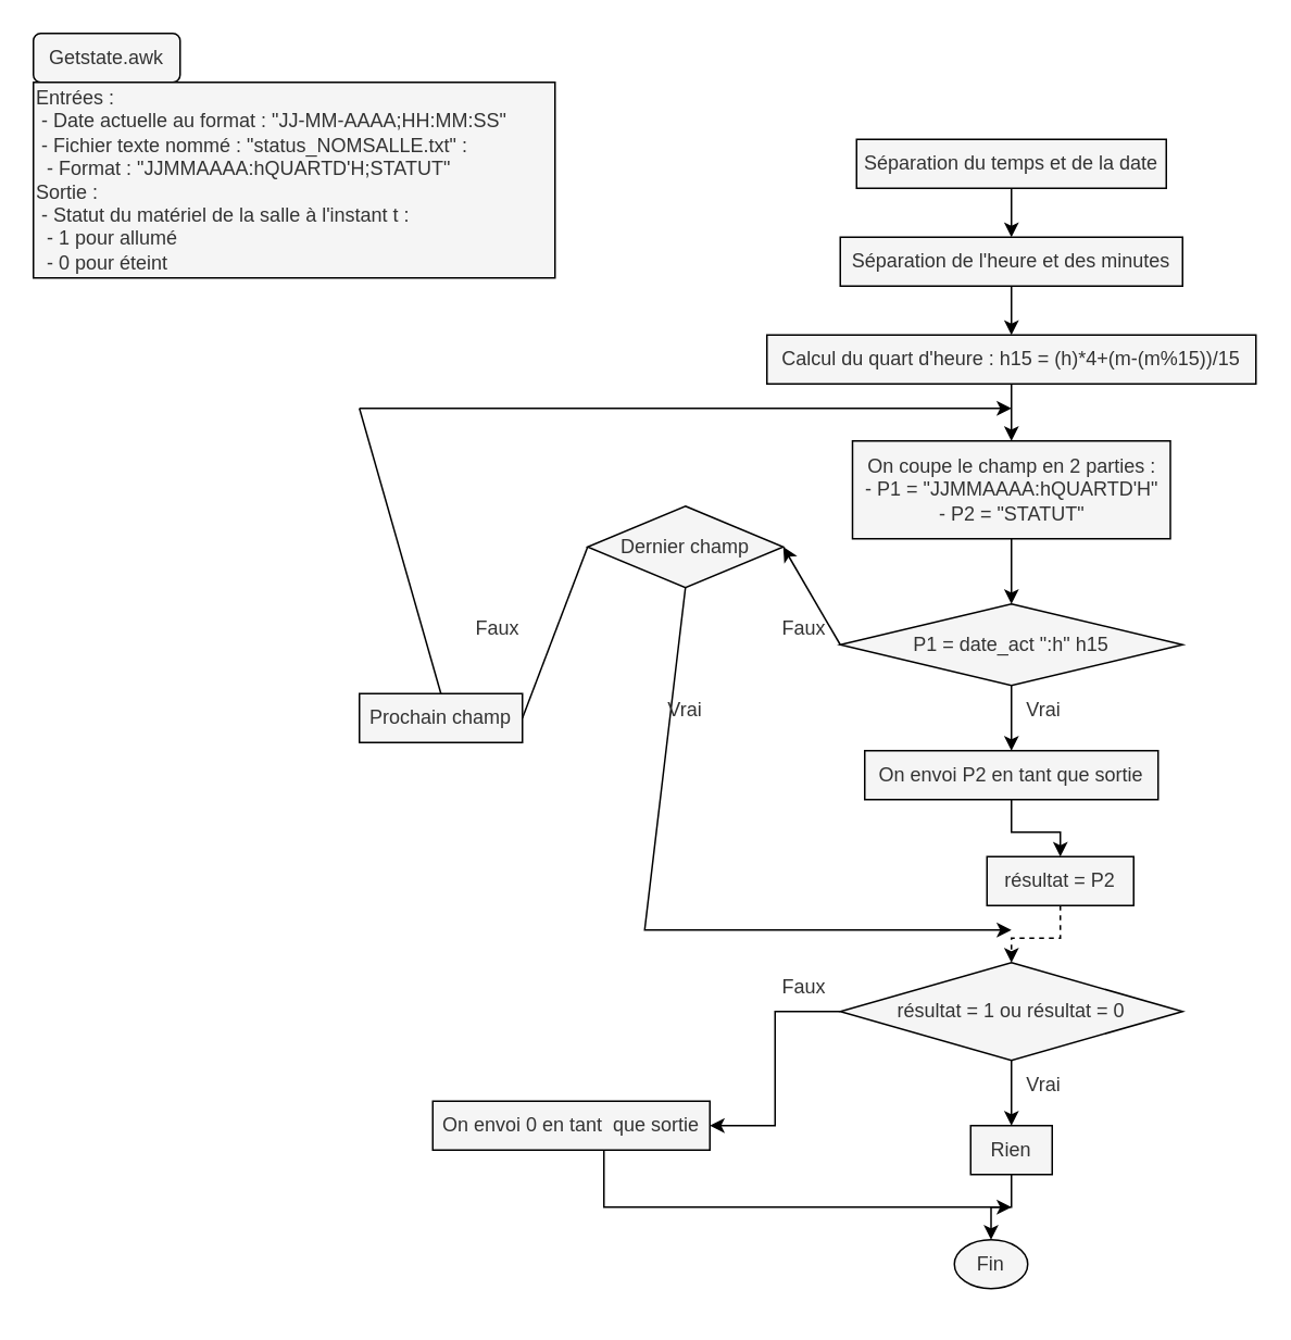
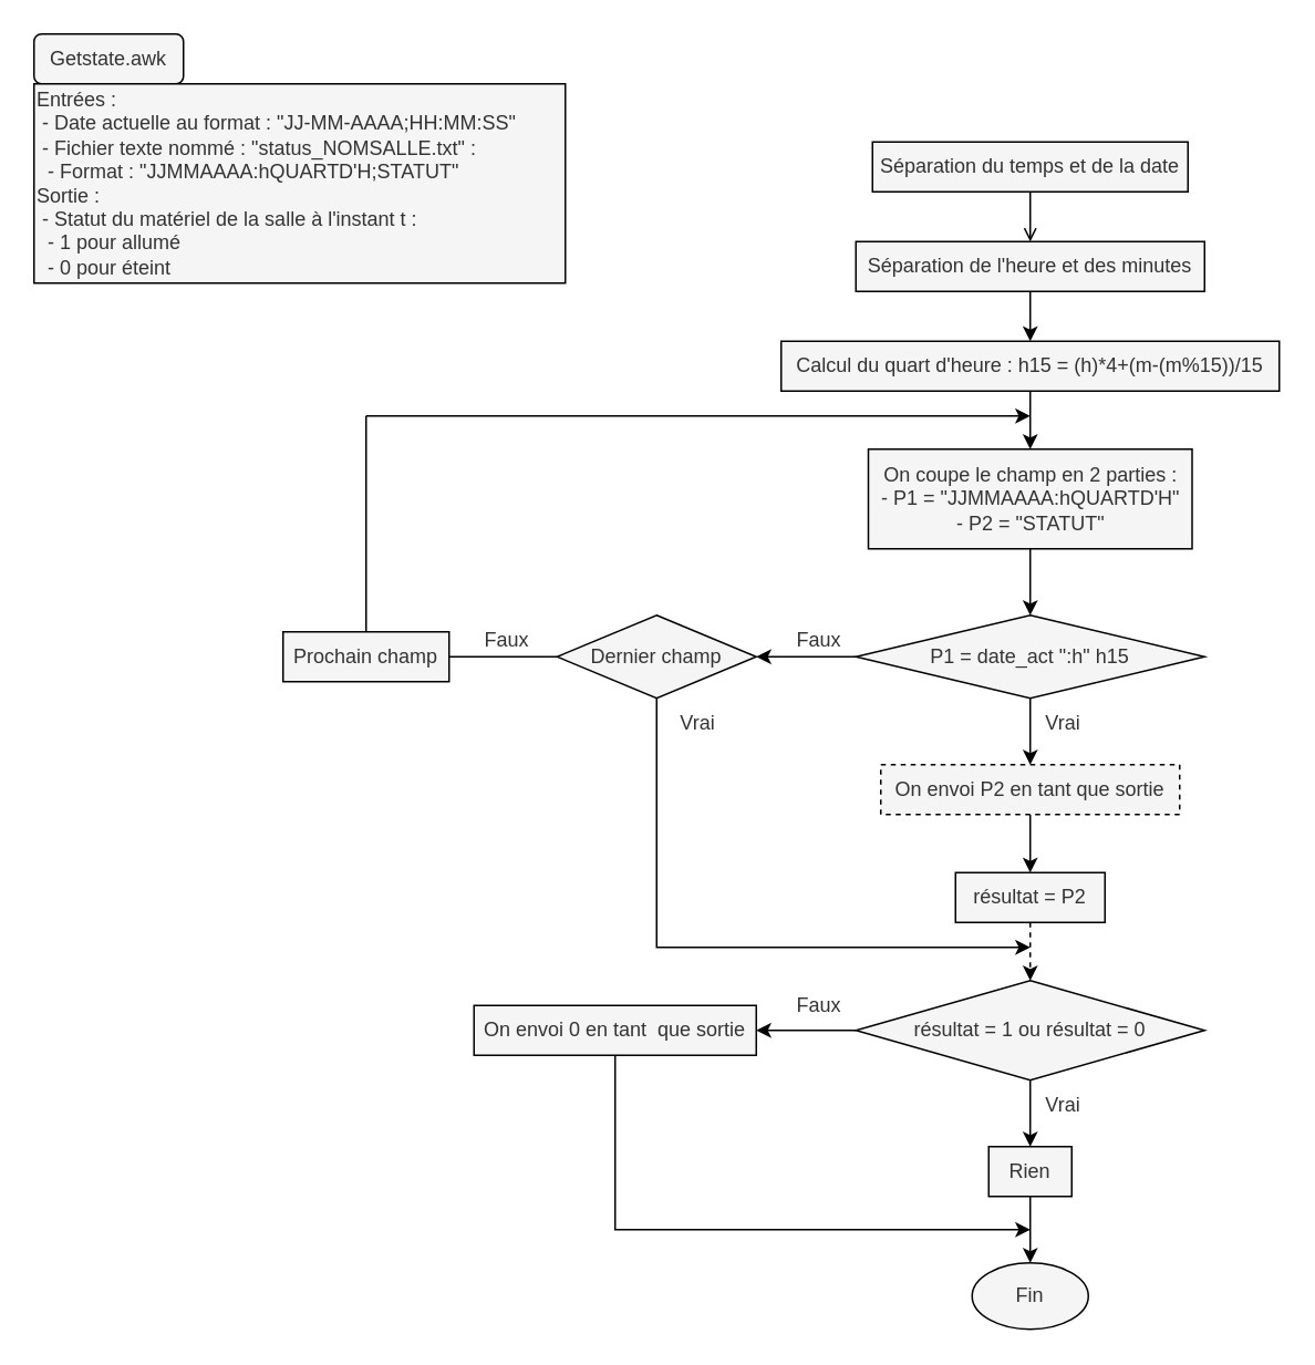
  <mxCell id="0" />
  <mxCell id="1" parent="0" />
  <mxCell id="2" value="Getstate.awk" style="whiteSpace=wrap;html=1;labelBackgroundColor=none;fillColor=#f5f5f5;strokeColor=#000000;fontColor=#333333;rounded=1;" vertex="1" parent="1"><mxGeometry y="20" width="90" height="30" as="geometry" x="20" /></mxCell>
  <mxCell id="3" value="Entrées : &lt;br&gt;&lt;span style=&quot;white-space: pre;&quot;&gt; &lt;/span&gt;- Date actuelle au format : &quot;JJ-MM-AAAA;HH:MM:SS&quot;&lt;br&gt;&lt;span style=&quot;white-space: pre;&quot;&gt; &lt;/span&gt;- Fichier texte nommé : &quot;status_NOMSALLE.txt&quot; :&lt;br&gt;&lt;span style=&quot;white-space: pre;&quot;&gt; &lt;/span&gt;&lt;span style=&quot;white-space: pre;&quot;&gt; &lt;/span&gt;- Format : &quot;JJMMAAAA:hQUARTD'H;STATUT&quot;&lt;br&gt;Sortie : &lt;br&gt;&lt;span style=&quot;white-space: pre;&quot;&gt; &lt;/span&gt;- Statut du matériel de la salle à l'instant t :&lt;br&gt;&lt;span style=&quot;white-space: pre;&quot;&gt; &lt;/span&gt;&lt;span style=&quot;white-space: pre;&quot;&gt; &lt;/span&gt;- 1 pour allumé&lt;br&gt;&lt;span style=&quot;white-space: pre;&quot;&gt; &lt;/span&gt;&lt;span style=&quot;white-space: pre;&quot;&gt; &lt;/span&gt;- 0 pour éteint" style="rounded=0;whiteSpace=wrap;html=1;align=left;labelBackgroundColor=none;fillColor=#f5f5f5;strokeColor=#000000;fontColor=#333333;" vertex="1" parent="1"><mxGeometry y="50" width="320" height="120" as="geometry" x="20" /></mxCell>
- <mxCell id="4" style="edgeStyle=orthogonalEdgeStyle;rounded=0;orthogonalLoop=1;jettySize=auto;html=1;exitX=0.5;exitY=1;exitDx=0;exitDy=0;entryX=0.5;entryY=0;entryDx=0;entryDy=0;fontColor=#000000;labelBackgroundColor=none;fillColor=#f5f5f5;strokeColor=#000000;" edge="1" parent="1" source="5" target="7"><mxGeometry relative="1" as="geometry" /></mxCell>
+ <mxCell id="4" style="edgeStyle=orthogonalEdgeStyle;rounded=0;orthogonalLoop=1;jettySize=auto;html=1;exitX=0.5;exitY=1;exitDx=0;exitDy=0;entryX=0.5;entryY=0;entryDx=0;entryDy=0;fontColor=#000000;labelBackgroundColor=none;fillColor=#f5f5f5;strokeColor=#000000;endArrow=open;" edge="1" parent="1" source="5" target="7"><mxGeometry relative="1" as="geometry" /></mxCell>
  <mxCell id="5" value="Séparation du temps et de la date" style="rounded=0;whiteSpace=wrap;html=1;labelBackgroundColor=none;fillColor=#f5f5f5;strokeColor=#000000;fontColor=#333333;" vertex="1" parent="1"><mxGeometry x="525" y="85" width="190" height="30" as="geometry" /></mxCell>
  <mxCell id="6" style="edgeStyle=orthogonalEdgeStyle;rounded=0;orthogonalLoop=1;jettySize=auto;html=1;exitX=0.5;exitY=1;exitDx=0;exitDy=0;fontColor=#000000;labelBackgroundColor=none;fillColor=#f5f5f5;strokeColor=#000000;" edge="1" parent="1" source="7" target="8"><mxGeometry relative="1" as="geometry" /></mxCell>
  <mxCell id="7" value="Séparation de l'heure et des minutes" style="rounded=0;whiteSpace=wrap;html=1;labelBackgroundColor=none;fillColor=#f5f5f5;strokeColor=#000000;fontColor=#333333;" vertex="1" parent="1"><mxGeometry x="515" y="145" width="210" height="30" as="geometry" /></mxCell>
  <mxCell id="8" value="Calcul du quart d'heure :&amp;nbsp;h15 = (h)*4+(m-(m%15))/15" style="rounded=0;whiteSpace=wrap;html=1;labelBackgroundColor=none;fillColor=#f5f5f5;strokeColor=#000000;fontColor=#333333;" vertex="1" parent="1"><mxGeometry x="470" y="205" width="300" height="30" as="geometry" /></mxCell>
  <mxCell id="9" value="On coupe le champ en 2 parties :&lt;br&gt;- P1 = &quot;JJMMAAAA:hQUARTD'H&quot;&lt;br&gt;- P2 = &quot;STATUT&quot;" style="rounded=0;whiteSpace=wrap;html=1;labelBackgroundColor=none;fillColor=#f5f5f5;strokeColor=#000000;fontColor=#333333;" vertex="1" parent="1"><mxGeometry x="522.5" y="270" width="195" height="60" as="geometry" /></mxCell>
  <mxCell id="10" value="P1 = date_act &quot;:h&quot; h15" style="rhombus;whiteSpace=wrap;html=1;labelBackgroundColor=none;fillColor=#f5f5f5;strokeColor=#000000;fontColor=#333333;" vertex="1" parent="1"><mxGeometry x="515" y="370" width="210" height="50" as="geometry" /></mxCell>
  <mxCell id="11" value="Vrai" style="text;html=1;align=center;verticalAlign=middle;whiteSpace=wrap;rounded=0;labelBackgroundColor=none;fillColor=none;strokeColor=none;fontColor=#333333;" vertex="1" parent="1"><mxGeometry x="610" y="420" width="60" height="30" as="geometry" /></mxCell>
  <mxCell id="12" value="Faux" style="text;html=1;align=center;verticalAlign=middle;whiteSpace=wrap;rounded=0;labelBackgroundColor=none;fillColor=none;strokeColor=none;fontColor=#333333;" vertex="1" parent="1"><mxGeometry x="462.5" y="370" width="60" height="30" as="geometry" /></mxCell>
  <mxCell id="13" value="" style="endArrow=classic;html=1;rounded=0;exitX=0.5;exitY=1;exitDx=0;exitDy=0;entryX=0.5;entryY=0;entryDx=0;entryDy=0;fontColor=#000000;labelBackgroundColor=none;fillColor=#f5f5f5;strokeColor=#000000;" edge="1" parent="1" source="9" target="10"><mxGeometry width="50" height="50" relative="1" as="geometry"><mxPoint x="530" y="490" as="sourcePoint" /><mxPoint x="580" y="440" as="targetPoint" /></mxGeometry></mxCell>
  <mxCell id="14" value="" style="endArrow=classic;html=1;rounded=0;exitX=0.5;exitY=1;exitDx=0;exitDy=0;entryX=0.5;entryY=0;entryDx=0;entryDy=0;fontColor=#000000;labelBackgroundColor=none;fillColor=#f5f5f5;strokeColor=#000000;" edge="1" parent="1" source="8" target="9"><mxGeometry width="50" height="50" relative="1" as="geometry"><mxPoint x="530" y="390" as="sourcePoint" /><mxPoint x="580" y="340" as="targetPoint" /></mxGeometry></mxCell>
- <mxCell id="15" value="Prochain champ" style="rounded=0;whiteSpace=wrap;html=1;labelBackgroundColor=none;fillColor=#f5f5f5;strokeColor=#000000;fontColor=#333333;" vertex="1" parent="1"><mxGeometry x="220" y="425" width="100" height="30" as="geometry" /></mxCell>
+ <mxCell id="15" value="Prochain champ" style="rounded=0;whiteSpace=wrap;html=1;labelBackgroundColor=none;fillColor=#f5f5f5;strokeColor=#000000;fontColor=#333333;" vertex="1" parent="1"><mxGeometry x="170" y="380" width="100" height="30" as="geometry" /></mxCell>
  <mxCell id="16" value="" style="endArrow=none;html=1;rounded=0;exitX=0.5;exitY=0;exitDx=0;exitDy=0;fontColor=#000000;labelBackgroundColor=none;fillColor=#f5f5f5;strokeColor=#000000;" edge="1" parent="1" source="15"><mxGeometry width="50" height="50" relative="1" as="geometry"><mxPoint x="470" y="370" as="sourcePoint" /><mxPoint x="220" y="250" as="targetPoint" /></mxGeometry></mxCell>
  <mxCell id="17" value="" style="endArrow=classic;html=1;rounded=0;fontColor=#000000;labelBackgroundColor=none;fillColor=#f5f5f5;strokeColor=#000000;" edge="1" parent="1"><mxGeometry width="50" height="50" relative="1" as="geometry"><mxPoint x="220" y="250" as="sourcePoint" /><mxPoint x="620" y="250" as="targetPoint" /></mxGeometry></mxCell>
  <mxCell id="18" style="edgeStyle=orthogonalEdgeStyle;rounded=0;orthogonalLoop=1;jettySize=auto;html=1;exitX=0.5;exitY=1;exitDx=0;exitDy=0;entryX=0.5;entryY=0;entryDx=0;entryDy=0;fontColor=#000000;labelBackgroundColor=none;fillColor=#f5f5f5;strokeColor=#000000;" edge="1" parent="1" source="19" target="22"><mxGeometry relative="1" as="geometry" /></mxCell>
- <mxCell id="19" value="On envoi P2 en tant que sortie" style="rounded=0;whiteSpace=wrap;html=1;labelBackgroundColor=none;fillColor=#f5f5f5;strokeColor=#000000;fontColor=#333333;" vertex="1" parent="1"><mxGeometry x="530" y="460" width="180" height="30" as="geometry" /></mxCell>
+ <mxCell id="19" value="On envoi P2 en tant que sortie" style="rounded=0;whiteSpace=wrap;html=1;labelBackgroundColor=none;fillColor=#f5f5f5;strokeColor=#000000;fontColor=#333333;dashed=1;" vertex="1" parent="1"><mxGeometry x="530" y="460" width="180" height="30" as="geometry" /></mxCell>
  <mxCell id="20" value="" style="endArrow=classic;html=1;rounded=0;entryX=0.5;entryY=0;entryDx=0;entryDy=0;exitX=0.5;exitY=1;exitDx=0;exitDy=0;fontColor=#000000;labelBackgroundColor=none;fillColor=#f5f5f5;strokeColor=#000000;" edge="1" parent="1" source="10" target="19"><mxGeometry width="50" height="50" relative="1" as="geometry"><mxPoint x="460" y="440" as="sourcePoint" /><mxPoint x="510" y="390" as="targetPoint" /></mxGeometry></mxCell>
  <mxCell id="21" style="edgeStyle=orthogonalEdgeStyle;rounded=0;orthogonalLoop=1;jettySize=auto;html=1;exitX=0.5;exitY=1;exitDx=0;exitDy=0;entryX=0.5;entryY=0;entryDx=0;entryDy=0;fontColor=#000000;labelBackgroundColor=none;fillColor=#f5f5f5;strokeColor=#000000;dashed=1;" edge="1" parent="1" source="22" target="31"><mxGeometry relative="1" as="geometry" /></mxCell>
- <mxCell id="22" value="résultat = P2" style="rounded=0;whiteSpace=wrap;html=1;labelBackgroundColor=none;fillColor=#f5f5f5;strokeColor=#000000;fontColor=#333333;" vertex="1" parent="1"><mxGeometry x="605" y="525" width="90" height="30" as="geometry" /></mxCell>
- <mxCell id="23" value="Dernier champ" style="rhombus;whiteSpace=wrap;html=1;labelBackgroundColor=none;fillColor=#f5f5f5;strokeColor=#000000;fontColor=#333333;" vertex="1" parent="1"><mxGeometry x="360" y="310" width="120" height="50" as="geometry" /></mxCell>
+ <mxCell id="22" value="résultat = P2" style="rounded=0;whiteSpace=wrap;html=1;labelBackgroundColor=none;fillColor=#f5f5f5;strokeColor=#000000;fontColor=#333333;" vertex="1" parent="1"><mxGeometry x="575" y="525" width="90" height="30" as="geometry" /></mxCell>
+ <mxCell id="23" value="Dernier champ" style="rhombus;whiteSpace=wrap;html=1;labelBackgroundColor=none;fillColor=#f5f5f5;strokeColor=#000000;fontColor=#333333;" vertex="1" parent="1"><mxGeometry x="335" y="370" width="120" height="50" as="geometry" /></mxCell>
  <mxCell id="24" value="" style="endArrow=classic;html=1;rounded=0;exitX=0;exitY=0.5;exitDx=0;exitDy=0;entryX=1;entryY=0.5;entryDx=0;entryDy=0;fontColor=#000000;labelBackgroundColor=none;fillColor=#f5f5f5;strokeColor=#000000;" edge="1" parent="1" source="10" target="23"><mxGeometry width="50" height="50" relative="1" as="geometry"><mxPoint x="320" y="510" as="sourcePoint" /><mxPoint x="370" y="460" as="targetPoint" /></mxGeometry></mxCell>
  <mxCell id="25" value="" style="endArrow=none;html=1;rounded=0;entryX=0;entryY=0.5;entryDx=0;entryDy=0;exitX=1;exitY=0.5;exitDx=0;exitDy=0;fontColor=#000000;labelBackgroundColor=none;fillColor=#f5f5f5;strokeColor=#000000;" edge="1" parent="1" source="15" target="23"><mxGeometry width="50" height="50" relative="1" as="geometry"><mxPoint x="320" y="510" as="sourcePoint" /><mxPoint x="370" y="460" as="targetPoint" /></mxGeometry></mxCell>
  <mxCell id="26" value="Faux" style="text;html=1;align=center;verticalAlign=middle;whiteSpace=wrap;rounded=0;labelBackgroundColor=none;fillColor=none;strokeColor=none;fontColor=#333333;" vertex="1" parent="1"><mxGeometry x="275" y="370" width="60" height="30" as="geometry" /></mxCell>
  <mxCell id="27" value="" style="endArrow=classic;html=1;rounded=0;exitX=0.5;exitY=1;exitDx=0;exitDy=0;fontColor=#000000;labelBackgroundColor=none;fillColor=#f5f5f5;strokeColor=#000000;" edge="1" parent="1" source="23"><mxGeometry width="50" height="50" relative="1" as="geometry"><mxPoint x="500" y="490" as="sourcePoint" /><mxPoint x="620" y="570" as="targetPoint" /><Array as="points"><mxPoint x="395" y="570" /></Array></mxGeometry></mxCell>
  <mxCell id="28" value="Vrai" style="text;html=1;align=center;verticalAlign=middle;whiteSpace=wrap;rounded=0;labelBackgroundColor=none;fillColor=none;strokeColor=none;fontColor=#333333;" vertex="1" parent="1"><mxGeometry x="390" y="420" width="60" height="30" as="geometry" /></mxCell>
  <mxCell id="29" style="edgeStyle=orthogonalEdgeStyle;rounded=0;orthogonalLoop=1;jettySize=auto;html=1;exitX=0;exitY=0.5;exitDx=0;exitDy=0;entryX=1;entryY=0.5;entryDx=0;entryDy=0;fontColor=#000000;labelBackgroundColor=none;fillColor=#f5f5f5;strokeColor=#000000;" edge="1" parent="1" source="31" target="35"><mxGeometry relative="1" as="geometry" /></mxCell>
  <mxCell id="30" style="edgeStyle=orthogonalEdgeStyle;rounded=0;orthogonalLoop=1;jettySize=auto;html=1;exitX=0.5;exitY=1;exitDx=0;exitDy=0;entryX=0.5;entryY=0;entryDx=0;entryDy=0;fontColor=#000000;labelBackgroundColor=none;fillColor=#f5f5f5;strokeColor=#000000;" edge="1" parent="1" source="31" target="33"><mxGeometry relative="1" as="geometry" /></mxCell>
  <mxCell id="31" value="résultat = 1 ou résultat = 0" style="rhombus;whiteSpace=wrap;html=1;labelBackgroundColor=none;fillColor=#f5f5f5;strokeColor=#000000;fontColor=#333333;" vertex="1" parent="1"><mxGeometry x="515" y="590" width="210" height="60" as="geometry" /></mxCell>
  <mxCell id="32" style="edgeStyle=orthogonalEdgeStyle;rounded=0;orthogonalLoop=1;jettySize=auto;html=1;exitX=0.5;exitY=1;exitDx=0;exitDy=0;entryX=0.5;entryY=0;entryDx=0;entryDy=0;fontColor=#000000;labelBackgroundColor=none;fillColor=#f5f5f5;strokeColor=#000000;" edge="1" parent="1" source="33" target="38"><mxGeometry relative="1" as="geometry" /></mxCell>
  <mxCell id="33" value="Rien" style="rounded=0;whiteSpace=wrap;html=1;labelBackgroundColor=none;fillColor=#f5f5f5;strokeColor=#000000;fontColor=#333333;" vertex="1" parent="1"><mxGeometry x="595" y="690" width="50" height="30" as="geometry" /></mxCell>
  <mxCell id="34" style="edgeStyle=orthogonalEdgeStyle;rounded=0;orthogonalLoop=1;jettySize=auto;html=1;exitX=0.5;exitY=1;exitDx=0;exitDy=0;fontColor=#000000;labelBackgroundColor=none;fillColor=#f5f5f5;strokeColor=#000000;" edge="1" parent="1" source="35"><mxGeometry relative="1" as="geometry"><mxPoint x="620" y="740" as="targetPoint" /><Array as="points"><mxPoint x="370" y="740" /></Array></mxGeometry></mxCell>
- <mxCell id="35" value="On envoi 0 en tant&amp;nbsp; que sortie" style="rounded=0;whiteSpace=wrap;html=1;labelBackgroundColor=none;fillColor=#f5f5f5;strokeColor=#000000;fontColor=#333333;" vertex="1" parent="1"><mxGeometry x="265" y="675" width="170" height="30" as="geometry" /></mxCell>
+ <mxCell id="35" value="On envoi 0 en tant&amp;nbsp; que sortie" style="rounded=0;whiteSpace=wrap;html=1;labelBackgroundColor=none;fillColor=#f5f5f5;strokeColor=#000000;fontColor=#333333;" vertex="1" parent="1"><mxGeometry x="285" y="605" width="170" height="30" as="geometry" /></mxCell>
  <mxCell id="36" value="Vrai" style="text;html=1;align=center;verticalAlign=middle;whiteSpace=wrap;rounded=0;labelBackgroundColor=none;fillColor=none;strokeColor=none;fontColor=#333333;" vertex="1" parent="1"><mxGeometry x="610" y="650" width="60" height="30" as="geometry" /></mxCell>
  <mxCell id="37" value="Faux" style="text;html=1;align=center;verticalAlign=middle;whiteSpace=wrap;rounded=0;labelBackgroundColor=none;fillColor=none;strokeColor=none;fontColor=#333333;" vertex="1" parent="1"><mxGeometry x="462.5" y="590" width="60" height="30" as="geometry" /></mxCell>
- <mxCell id="38" value="Fin" style="ellipse;whiteSpace=wrap;html=1;labelBackgroundColor=none;fillColor=#f5f5f5;strokeColor=#000000;fontColor=#333333;" vertex="1" parent="1"><mxGeometry x="585" y="760" width="45" height="30" as="geometry" /></mxCell>
+ <mxCell id="38" value="Fin" style="ellipse;whiteSpace=wrap;html=1;labelBackgroundColor=none;fillColor=#f5f5f5;strokeColor=#000000;fontColor=#333333;" vertex="1" parent="1"><mxGeometry x="585" y="760" width="70" height="40" as="geometry" /></mxCell>
